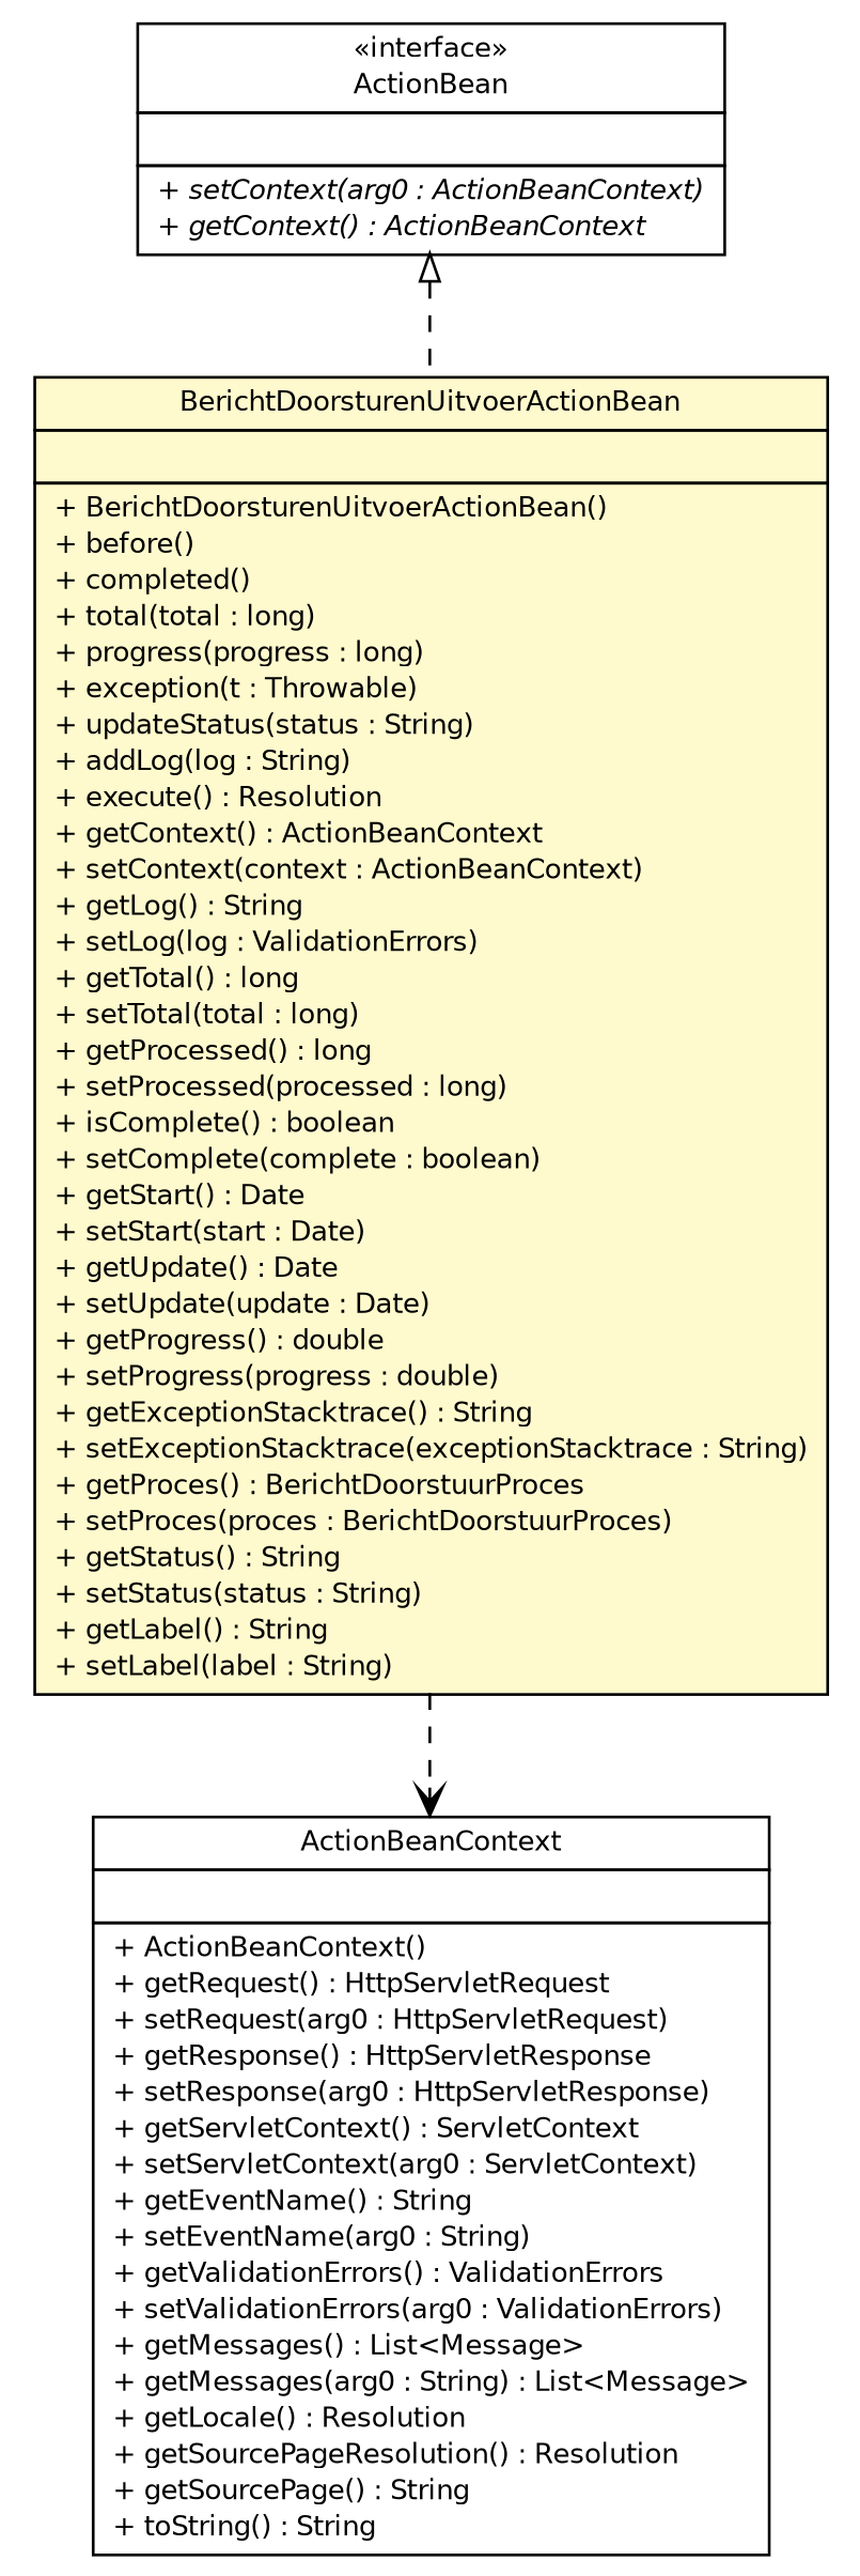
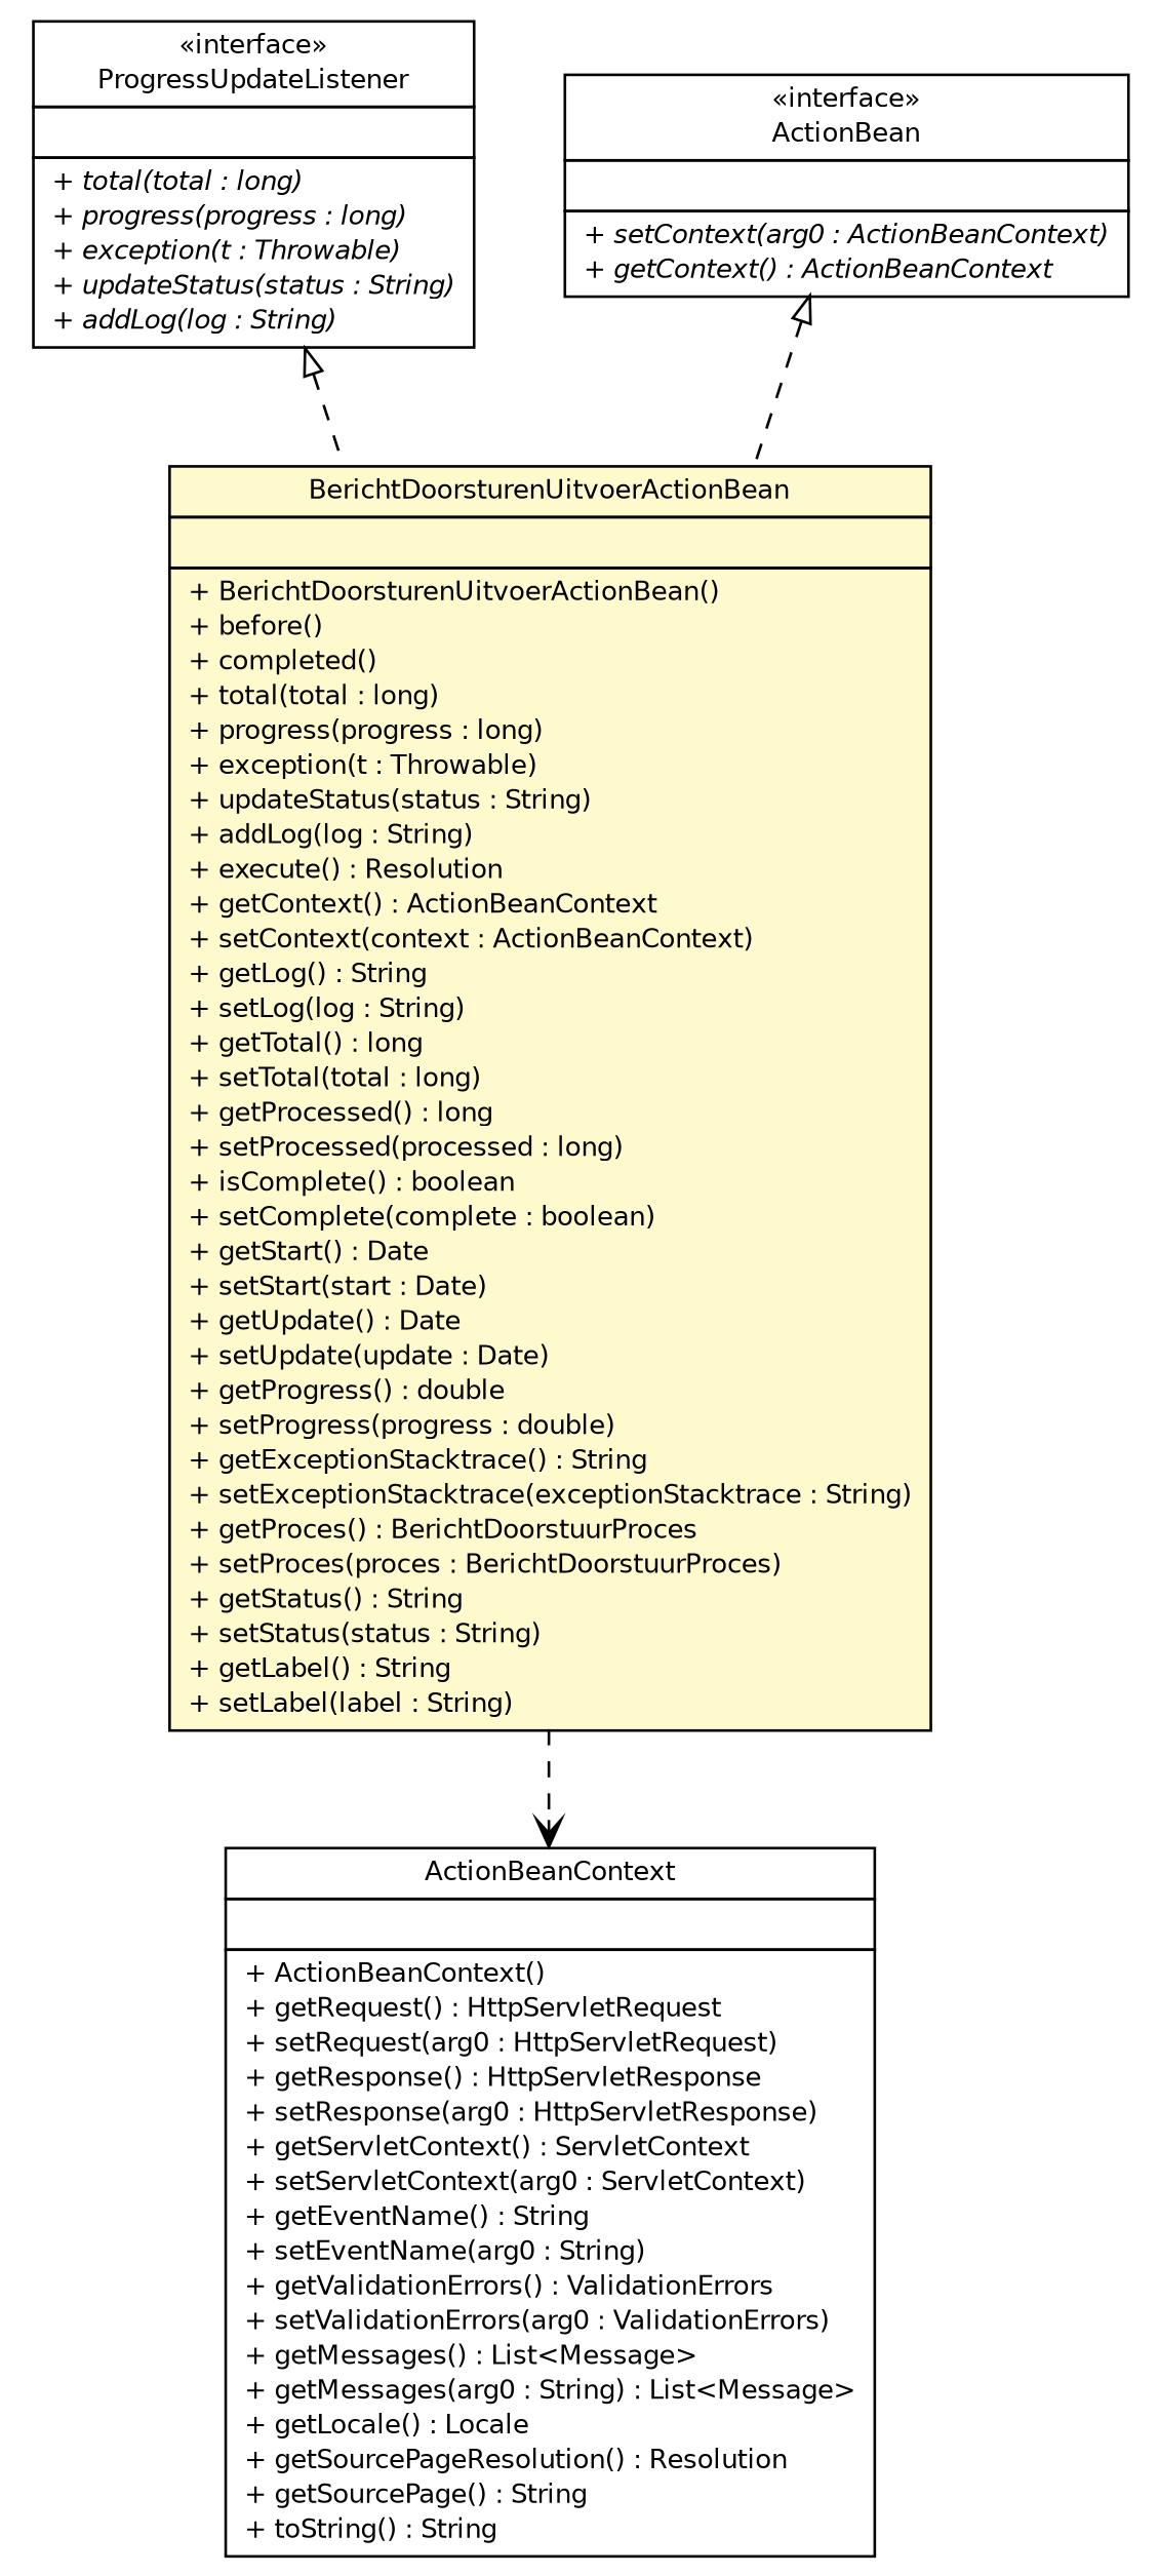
  digraph {
    nodesep=0.25
    ranksep=0.5
    node [fontcolor=black fontname=Helvetica fontsize=10.0 shape=plaintext]
    edge [fontname=Helvetica fontsize=10 headport=p labelfontname=Helvetica labelfontsize=10 style=dashed tailport=p arrowtail=empty dir=back]
-   n1 [label=<<table title="nl.b3p.brmo.service.stripes.BerichtDoorsturenUitvoerActionBean" border="0" cellborder="1" cellspacing="0" cellpadding="2" port="p" bgcolor="lemonChiffon" href="./BerichtDoorsturenUitvoerActionBean.html"> 		<tr><td><table border="0" cellspacing="0" cellpadding="1"> <tr><td align="center" balign="center"> BerichtDoorsturenUitvoerActionBean </td></tr> 		</table></td></tr> 		<tr><td><table border="0" cellspacing="0" cellpadding="1"> <tr><td align="left" balign="left">  </td></tr> 		</table></td></tr> 		<tr><td><table border="0" cellspacing="0" cellpadding="1"> <tr><td align="left" balign="left"> + BerichtDoorsturenUitvoerActionBean() </td></tr> <tr><td align="left" balign="left"> + before() </td></tr> <tr><td align="left" balign="left"> + completed() </td></tr> <tr><td align="left" balign="left"> + total(total : long) </td></tr> <tr><td align="left" balign="left"> + progress(progress : long) </td></tr> <tr><td align="left" balign="left"> + exception(t : Throwable) </td></tr> <tr><td align="left" balign="left"> + updateStatus(status : String) </td></tr> <tr><td align="left" balign="left"> + addLog(log : String) </td></tr> <tr><td align="left" balign="left"> + execute() : Resolution </td></tr> <tr><td align="left" balign="left"> + getContext() : ActionBeanContext </td></tr> <tr><td align="left" balign="left"> + setContext(context : ActionBeanContext) </td></tr> <tr><td align="left" balign="left"> + getLog() : String </td></tr> <tr><td align="left" balign="left"> + setLog(log : ValidationErrors) </td></tr> <tr><td align="left" balign="left"> + getTotal() : long </td></tr> <tr><td align="left" balign="left"> + setTotal(total : long) </td></tr> <tr><td align="left" balign="left"> + getProcessed() : long </td></tr> <tr><td align="left" balign="left"> + setProcessed(processed : long) </td></tr> <tr><td align="left" balign="left"> + isComplete() : boolean </td></tr> <tr><td align="left" balign="left"> + setComplete(complete : boolean) </td></tr> <tr><td align="left" balign="left"> + getStart() : Date </td></tr> <tr><td align="left" balign="left"> + setStart(start : Date) </td></tr> <tr><td align="left" balign="left"> + getUpdate() : Date </td></tr> <tr><td align="left" balign="left"> + setUpdate(update : Date) </td></tr> <tr><td align="left" balign="left"> + getProgress() : double </td></tr> <tr><td align="left" balign="left"> + setProgress(progress : double) </td></tr> <tr><td align="left" balign="left"> + getExceptionStacktrace() : String </td></tr> <tr><td align="left" balign="left"> + setExceptionStacktrace(exceptionStacktrace : String) </td></tr> <tr><td align="left" balign="left"> + getProces() : BerichtDoorstuurProces </td></tr> <tr><td align="left" balign="left"> + setProces(proces : BerichtDoorstuurProces) </td></tr> <tr><td align="left" balign="left"> + getStatus() : String </td></tr> <tr><td align="left" balign="left"> + setStatus(status : String) </td></tr> <tr><td align="left" balign="left"> + getLabel() : String </td></tr> <tr><td align="left" balign="left"> + setLabel(label : String) </td></tr> 		</table></td></tr> 		</table>>]
-   n2 [label=<<table title="net.sourceforge.stripes.action.ActionBeanContext" border="0" cellborder="1" cellspacing="0" cellpadding="2" port="p"> 		<tr><td><table border="0" cellspacing="0" cellpadding="1"> <tr><td align="center" balign="center"> ActionBeanContext </td></tr> 		</table></td></tr> 		<tr><td><table border="0" cellspacing="0" cellpadding="1"> <tr><td align="left" balign="left">  </td></tr> 		</table></td></tr> 		<tr><td><table border="0" cellspacing="0" cellpadding="1"> <tr><td align="left" balign="left"> + ActionBeanContext() </td></tr> <tr><td align="left" balign="left"> + getRequest() : HttpServletRequest </td></tr> <tr><td align="left" balign="left"> + setRequest(arg0 : HttpServletRequest) </td></tr> <tr><td align="left" balign="left"> + getResponse() : HttpServletResponse </td></tr> <tr><td align="left" balign="left"> + setResponse(arg0 : HttpServletResponse) </td></tr> <tr><td align="left" balign="left"> + getServletContext() : ServletContext </td></tr> <tr><td align="left" balign="left"> + setServletContext(arg0 : ServletContext) </td></tr> <tr><td align="left" balign="left"> + getEventName() : String </td></tr> <tr><td align="left" balign="left"> + setEventName(arg0 : String) </td></tr> <tr><td align="left" balign="left"> + getValidationErrors() : ValidationErrors </td></tr> <tr><td align="left" balign="left"> + setValidationErrors(arg0 : ValidationErrors) </td></tr> <tr><td align="left" balign="left"> + getMessages() : List&lt;Message&gt; </td></tr> <tr><td align="left" balign="left"> + getMessages(arg0 : String) : List&lt;Message&gt; </td></tr> <tr><td align="left" balign="left"> + getLocale() : Resolution </td></tr> <tr><td align="left" balign="left"> + getSourcePageResolution() : Resolution </td></tr> <tr><td align="left" balign="left"> + getSourcePage() : String </td></tr> <tr><td align="left" balign="left"> + toString() : String </td></tr> 		</table></td></tr> 		</table>>]
+   n1 [label=<<table title="nl.b3p.brmo.service.stripes.BerichtDoorsturenUitvoerActionBean" border="0" cellborder="1" cellspacing="0" cellpadding="2" port="p" bgcolor="lemonChiffon" href="./BerichtDoorsturenUitvoerActionBean.html"> 		<tr><td><table border="0" cellspacing="0" cellpadding="1"> <tr><td align="center" balign="center"> BerichtDoorsturenUitvoerActionBean </td></tr> 		</table></td></tr> 		<tr><td><table border="0" cellspacing="0" cellpadding="1"> <tr><td align="left" balign="left">  </td></tr> 		</table></td></tr> 		<tr><td><table border="0" cellspacing="0" cellpadding="1"> <tr><td align="left" balign="left"> + BerichtDoorsturenUitvoerActionBean() </td></tr> <tr><td align="left" balign="left"> + before() </td></tr> <tr><td align="left" balign="left"> + completed() </td></tr> <tr><td align="left" balign="left"> + total(total : long) </td></tr> <tr><td align="left" balign="left"> + progress(progress : long) </td></tr> <tr><td align="left" balign="left"> + exception(t : Throwable) </td></tr> <tr><td align="left" balign="left"> + updateStatus(status : String) </td></tr> <tr><td align="left" balign="left"> + addLog(log : String) </td></tr> <tr><td align="left" balign="left"> + execute() : Resolution </td></tr> <tr><td align="left" balign="left"> + getContext() : ActionBeanContext </td></tr> <tr><td align="left" balign="left"> + setContext(context : ActionBeanContext) </td></tr> <tr><td align="left" balign="left"> + getLog() : String </td></tr> <tr><td align="left" balign="left"> + setLog(log : String) </td></tr> <tr><td align="left" balign="left"> + getTotal() : long </td></tr> <tr><td align="left" balign="left"> + setTotal(total : long) </td></tr> <tr><td align="left" balign="left"> + getProcessed() : long </td></tr> <tr><td align="left" balign="left"> + setProcessed(processed : long) </td></tr> <tr><td align="left" balign="left"> + isComplete() : boolean </td></tr> <tr><td align="left" balign="left"> + setComplete(complete : boolean) </td></tr> <tr><td align="left" balign="left"> + getStart() : Date </td></tr> <tr><td align="left" balign="left"> + setStart(start : Date) </td></tr> <tr><td align="left" balign="left"> + getUpdate() : Date </td></tr> <tr><td align="left" balign="left"> + setUpdate(update : Date) </td></tr> <tr><td align="left" balign="left"> + getProgress() : double </td></tr> <tr><td align="left" balign="left"> + setProgress(progress : double) </td></tr> <tr><td align="left" balign="left"> + getExceptionStacktrace() : String </td></tr> <tr><td align="left" balign="left"> + setExceptionStacktrace(exceptionStacktrace : String) </td></tr> <tr><td align="left" balign="left"> + getProces() : BerichtDoorstuurProces </td></tr> <tr><td align="left" balign="left"> + setProces(proces : BerichtDoorstuurProces) </td></tr> <tr><td align="left" balign="left"> + getStatus() : String </td></tr> <tr><td align="left" balign="left"> + setStatus(status : String) </td></tr> <tr><td align="left" balign="left"> + getLabel() : String </td></tr> <tr><td align="left" balign="left"> + setLabel(label : String) </td></tr> 		</table></td></tr> 		</table>>]
+   n2 [label=<<table title="net.sourceforge.stripes.action.ActionBeanContext" border="0" cellborder="1" cellspacing="0" cellpadding="2" port="p"> 		<tr><td><table border="0" cellspacing="0" cellpadding="1"> <tr><td align="center" balign="center"> ActionBeanContext </td></tr> 		</table></td></tr> 		<tr><td><table border="0" cellspacing="0" cellpadding="1"> <tr><td align="left" balign="left">  </td></tr> 		</table></td></tr> 		<tr><td><table border="0" cellspacing="0" cellpadding="1"> <tr><td align="left" balign="left"> + ActionBeanContext() </td></tr> <tr><td align="left" balign="left"> + getRequest() : HttpServletRequest </td></tr> <tr><td align="left" balign="left"> + setRequest(arg0 : HttpServletRequest) </td></tr> <tr><td align="left" balign="left"> + getResponse() : HttpServletResponse </td></tr> <tr><td align="left" balign="left"> + setResponse(arg0 : HttpServletResponse) </td></tr> <tr><td align="left" balign="left"> + getServletContext() : ServletContext </td></tr> <tr><td align="left" balign="left"> + setServletContext(arg0 : ServletContext) </td></tr> <tr><td align="left" balign="left"> + getEventName() : String </td></tr> <tr><td align="left" balign="left"> + setEventName(arg0 : String) </td></tr> <tr><td align="left" balign="left"> + getValidationErrors() : ValidationErrors </td></tr> <tr><td align="left" balign="left"> + setValidationErrors(arg0 : ValidationErrors) </td></tr> <tr><td align="left" balign="left"> + getMessages() : List&lt;Message&gt; </td></tr> <tr><td align="left" balign="left"> + getMessages(arg0 : String) : List&lt;Message&gt; </td></tr> <tr><td align="left" balign="left"> + getLocale() : Locale </td></tr> <tr><td align="left" balign="left"> + getSourcePageResolution() : Resolution </td></tr> <tr><td align="left" balign="left"> + getSourcePage() : String </td></tr> <tr><td align="left" balign="left"> + toString() : String </td></tr> 		</table></td></tr> 		</table>>]
+   n3 [label=<<table title="nl.b3p.brmo.service.scanner.ProgressUpdateListener" border="0" cellborder="1" cellspacing="0" cellpadding="2" port="p" href="../scanner/ProgressUpdateListener.html"> 		<tr><td><table border="0" cellspacing="0" cellpadding="1"> <tr><td align="center" balign="center"> &#171;interface&#187; </td></tr> <tr><td align="center" balign="center"> ProgressUpdateListener </td></tr> 		</table></td></tr> 		<tr><td><table border="0" cellspacing="0" cellpadding="1"> <tr><td align="left" balign="left">  </td></tr> 		</table></td></tr> 		<tr><td><table border="0" cellspacing="0" cellpadding="1"> <tr><td align="left" balign="left"><font face="Helvetica-Oblique" point-size="10.0"> + total(total : long) </font></td></tr> <tr><td align="left" balign="left"><font face="Helvetica-Oblique" point-size="10.0"> + progress(progress : long) </font></td></tr> <tr><td align="left" balign="left"><font face="Helvetica-Oblique" point-size="10.0"> + exception(t : Throwable) </font></td></tr> <tr><td align="left" balign="left"><font face="Helvetica-Oblique" point-size="10.0"> + updateStatus(status : String) </font></td></tr> <tr><td align="left" balign="left"><font face="Helvetica-Oblique" point-size="10.0"> + addLog(log : String) </font></td></tr> 		</table></td></tr> 		</table>>]
    n4 [label=<<table title="net.sourceforge.stripes.action.ActionBean" border="0" cellborder="1" cellspacing="0" cellpadding="2" port="p"> 		<tr><td><table border="0" cellspacing="0" cellpadding="1"> <tr><td align="center" balign="center"> &#171;interface&#187; </td></tr> <tr><td align="center" balign="center"> ActionBean </td></tr> 		</table></td></tr> 		<tr><td><table border="0" cellspacing="0" cellpadding="1"> <tr><td align="left" balign="left">  </td></tr> 		</table></td></tr> 		<tr><td><table border="0" cellspacing="0" cellpadding="1"> <tr><td align="left" balign="left"><font face="Helvetica-Oblique" point-size="10.0"> + setContext(arg0 : ActionBeanContext) </font></td></tr> <tr><td align="left" balign="left"><font face="Helvetica-Oblique" point-size="10.0"> + getContext() : ActionBeanContext </font></td></tr> 		</table></td></tr> 		</table>>]
    n1 -> n2 [arrowhead=open color=black fontcolor=black fontsize=10.0 arrowtail="" dir=""]
+   n3 -> n1
    n4 -> n1
  }
